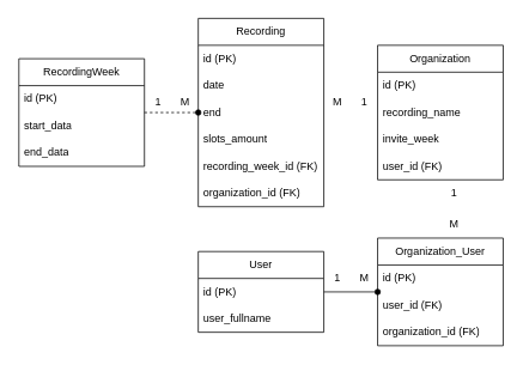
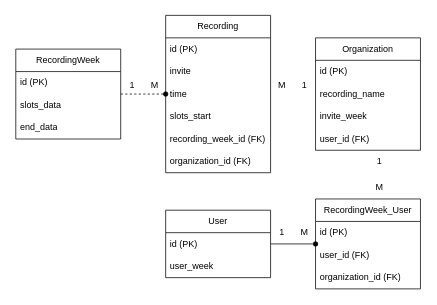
  <mxCell id="0" />
  <mxCell id="1" parent="0" />
  <mxCell id="2" value="" style="edgeStyle=orthogonalEdgeStyle;rounded=0;orthogonalLoop=1;jettySize=auto;html=1;endArrow=oval;endFill=1;dashed=1;" edge="1" parent="1" source="3" target="10"><mxGeometry relative="1" as="geometry" /></mxCell>
  <mxCell id="3" value="RecordingWeek" style="swimlane;fontStyle=0;childLayout=stackLayout;horizontal=1;startSize=30;horizontalStack=0;resizeParent=1;resizeParentMax=0;resizeLast=0;collapsible=1;marginBottom=0;whiteSpace=wrap;html=1;" vertex="1" parent="1"><mxGeometry x="20" y="65" width="140" height="120" as="geometry" /></mxCell>
  <mxCell id="4" value="id (PK)" style="text;strokeColor=none;fillColor=none;align=left;verticalAlign=middle;spacingLeft=4;spacingRight=4;overflow=hidden;points=[[0,0.5],[1,0.5]];portConstraint=eastwest;rotatable=0;whiteSpace=wrap;html=1;" vertex="1" parent="3"><mxGeometry y="30" width="140" height="30" as="geometry" /></mxCell>
- <mxCell id="5" value="start_data" style="text;strokeColor=none;fillColor=none;align=left;verticalAlign=middle;spacingLeft=4;spacingRight=4;overflow=hidden;points=[[0,0.5],[1,0.5]];portConstraint=eastwest;rotatable=0;whiteSpace=wrap;html=1;" vertex="1" parent="3"><mxGeometry y="60" width="140" height="30" as="geometry" /></mxCell>
+ <mxCell id="5" value="slots_data" style="text;strokeColor=none;fillColor=none;align=left;verticalAlign=middle;spacingLeft=4;spacingRight=4;overflow=hidden;points=[[0,0.5],[1,0.5]];portConstraint=eastwest;rotatable=0;whiteSpace=wrap;html=1;" vertex="1" parent="3"><mxGeometry y="60" width="140" height="30" as="geometry" /></mxCell>
  <mxCell id="6" value="end_data" style="text;strokeColor=none;fillColor=none;align=left;verticalAlign=middle;spacingLeft=4;spacingRight=4;overflow=hidden;points=[[0,0.5],[1,0.5]];portConstraint=eastwest;rotatable=0;whiteSpace=wrap;html=1;" vertex="1" parent="3"><mxGeometry y="90" width="140" height="30" as="geometry" /></mxCell>
  <mxCell id="7" value="Recording" style="swimlane;fontStyle=0;childLayout=stackLayout;horizontal=1;startSize=30;horizontalStack=0;resizeParent=1;resizeParentMax=0;resizeLast=0;collapsible=1;marginBottom=0;whiteSpace=wrap;html=1;" vertex="1" parent="1"><mxGeometry x="220" y="20" width="140" height="210" as="geometry" /></mxCell>
  <mxCell id="8" value="id (PK)" style="text;strokeColor=none;fillColor=none;align=left;verticalAlign=middle;spacingLeft=4;spacingRight=4;overflow=hidden;points=[[0,0.5],[1,0.5]];portConstraint=eastwest;rotatable=0;whiteSpace=wrap;html=1;" vertex="1" parent="7"><mxGeometry y="30" width="140" height="30" as="geometry" /></mxCell>
- <mxCell id="9" value="date" style="text;strokeColor=none;fillColor=none;align=left;verticalAlign=middle;spacingLeft=4;spacingRight=4;overflow=hidden;points=[[0,0.5],[1,0.5]];portConstraint=eastwest;rotatable=0;whiteSpace=wrap;html=1;" vertex="1" parent="7"><mxGeometry y="60" width="140" height="30" as="geometry" /></mxCell>
- <mxCell id="10" value="end" style="text;strokeColor=none;fillColor=none;align=left;verticalAlign=middle;spacingLeft=4;spacingRight=4;overflow=hidden;points=[[0,0.5],[1,0.5]];portConstraint=eastwest;rotatable=0;whiteSpace=wrap;html=1;" vertex="1" parent="7"><mxGeometry y="90" width="140" height="30" as="geometry" /></mxCell>
- <mxCell id="11" value="slots_amount" style="text;strokeColor=none;fillColor=none;align=left;verticalAlign=middle;spacingLeft=4;spacingRight=4;overflow=hidden;points=[[0,0.5],[1,0.5]];portConstraint=eastwest;rotatable=0;whiteSpace=wrap;html=1;" vertex="1" parent="7"><mxGeometry y="120" width="140" height="30" as="geometry" /></mxCell>
+ <mxCell id="9" value="invite" style="text;strokeColor=none;fillColor=none;align=left;verticalAlign=middle;spacingLeft=4;spacingRight=4;overflow=hidden;points=[[0,0.5],[1,0.5]];portConstraint=eastwest;rotatable=0;whiteSpace=wrap;html=1;" vertex="1" parent="7"><mxGeometry y="60" width="140" height="30" as="geometry" /></mxCell>
+ <mxCell id="10" value="time" style="text;strokeColor=none;fillColor=none;align=left;verticalAlign=middle;spacingLeft=4;spacingRight=4;overflow=hidden;points=[[0,0.5],[1,0.5]];portConstraint=eastwest;rotatable=0;whiteSpace=wrap;html=1;" vertex="1" parent="7"><mxGeometry y="90" width="140" height="30" as="geometry" /></mxCell>
+ <mxCell id="11" value="slots_start" style="text;strokeColor=none;fillColor=none;align=left;verticalAlign=middle;spacingLeft=4;spacingRight=4;overflow=hidden;points=[[0,0.5],[1,0.5]];portConstraint=eastwest;rotatable=0;whiteSpace=wrap;html=1;" vertex="1" parent="7"><mxGeometry y="120" width="140" height="30" as="geometry" /></mxCell>
  <mxCell id="12" value="recording_week_id (FK)" style="text;strokeColor=none;fillColor=none;align=left;verticalAlign=middle;spacingLeft=4;spacingRight=4;overflow=hidden;points=[[0,0.5],[1,0.5]];portConstraint=eastwest;rotatable=0;whiteSpace=wrap;html=1;" vertex="1" parent="7"><mxGeometry y="150" width="140" height="30" as="geometry" /></mxCell>
  <mxCell id="13" value="organization_id (FK)" style="text;strokeColor=none;fillColor=none;align=left;verticalAlign=middle;spacingLeft=4;spacingRight=4;overflow=hidden;points=[[0,0.5],[1,0.5]];portConstraint=eastwest;rotatable=0;whiteSpace=wrap;html=1;" vertex="1" parent="7"><mxGeometry y="180" width="140" height="30" as="geometry" /></mxCell>
  <mxCell id="14" value="Organization" style="swimlane;fontStyle=0;childLayout=stackLayout;horizontal=1;startSize=30;horizontalStack=0;resizeParent=1;resizeParentMax=0;resizeLast=0;collapsible=1;marginBottom=0;whiteSpace=wrap;html=1;" vertex="1" parent="1"><mxGeometry x="420" y="50" width="140" height="150" as="geometry" /></mxCell>
  <mxCell id="15" value="id (PK)" style="text;strokeColor=none;fillColor=none;align=left;verticalAlign=middle;spacingLeft=4;spacingRight=4;overflow=hidden;points=[[0,0.5],[1,0.5]];portConstraint=eastwest;rotatable=0;whiteSpace=wrap;html=1;" vertex="1" parent="14"><mxGeometry y="30" width="140" height="30" as="geometry" /></mxCell>
  <mxCell id="16" value="recording_name" style="text;strokeColor=none;fillColor=none;align=left;verticalAlign=middle;spacingLeft=4;spacingRight=4;overflow=hidden;points=[[0,0.5],[1,0.5]];portConstraint=eastwest;rotatable=0;whiteSpace=wrap;html=1;" vertex="1" parent="14"><mxGeometry y="60" width="140" height="30" as="geometry" /></mxCell>
  <mxCell id="17" value="invite_week" style="text;strokeColor=none;fillColor=none;align=left;verticalAlign=middle;spacingLeft=4;spacingRight=4;overflow=hidden;points=[[0,0.5],[1,0.5]];portConstraint=eastwest;rotatable=0;whiteSpace=wrap;html=1;" vertex="1" parent="14"><mxGeometry y="90" width="140" height="30" as="geometry" /></mxCell>
  <mxCell id="18" value="user_id (FK)" style="text;strokeColor=none;fillColor=none;align=left;verticalAlign=middle;spacingLeft=4;spacingRight=4;overflow=hidden;points=[[0,0.5],[1,0.5]];portConstraint=eastwest;rotatable=0;whiteSpace=wrap;html=1;" vertex="1" parent="14"><mxGeometry y="120" width="140" height="30" as="geometry" /></mxCell>
  <mxCell id="19" value="User" style="swimlane;fontStyle=0;childLayout=stackLayout;horizontal=1;startSize=30;horizontalStack=0;resizeParent=1;resizeParentMax=0;resizeLast=0;collapsible=1;marginBottom=0;whiteSpace=wrap;html=1;" vertex="1" parent="1"><mxGeometry x="220" y="280" width="140" height="90" as="geometry" /></mxCell>
  <mxCell id="20" value="id (PK)" style="text;strokeColor=none;fillColor=none;align=left;verticalAlign=middle;spacingLeft=4;spacingRight=4;overflow=hidden;points=[[0,0.5],[1,0.5]];portConstraint=eastwest;rotatable=0;whiteSpace=wrap;html=1;" vertex="1" parent="19"><mxGeometry y="30" width="140" height="30" as="geometry" /></mxCell>
- <mxCell id="21" value="user_fullname" style="text;strokeColor=none;fillColor=none;align=left;verticalAlign=middle;spacingLeft=4;spacingRight=4;overflow=hidden;points=[[0,0.5],[1,0.5]];portConstraint=eastwest;rotatable=0;whiteSpace=wrap;html=1;" vertex="1" parent="19"><mxGeometry y="60" width="140" height="30" as="geometry" /></mxCell>
- <mxCell id="22" value="Organization_User" style="swimlane;fontStyle=0;childLayout=stackLayout;horizontal=1;startSize=30;horizontalStack=0;resizeParent=1;resizeParentMax=0;resizeLast=0;collapsible=1;marginBottom=0;whiteSpace=wrap;html=1;" vertex="1" parent="1"><mxGeometry x="420" y="265" width="140" height="120" as="geometry" /></mxCell>
+ <mxCell id="21" value="user_week" style="text;strokeColor=none;fillColor=none;align=left;verticalAlign=middle;spacingLeft=4;spacingRight=4;overflow=hidden;points=[[0,0.5],[1,0.5]];portConstraint=eastwest;rotatable=0;whiteSpace=wrap;html=1;" vertex="1" parent="19"><mxGeometry y="60" width="140" height="30" as="geometry" /></mxCell>
+ <mxCell id="22" value="RecordingWeek_User" style="swimlane;fontStyle=0;childLayout=stackLayout;horizontal=1;startSize=30;horizontalStack=0;resizeParent=1;resizeParentMax=0;resizeLast=0;collapsible=1;marginBottom=0;whiteSpace=wrap;html=1;" vertex="1" parent="1"><mxGeometry x="420" y="265" width="140" height="120" as="geometry" /></mxCell>
  <mxCell id="23" value="id (PK)" style="text;strokeColor=none;fillColor=none;align=left;verticalAlign=middle;spacingLeft=4;spacingRight=4;overflow=hidden;points=[[0,0.5],[1,0.5]];portConstraint=eastwest;rotatable=0;whiteSpace=wrap;html=1;" vertex="1" parent="22"><mxGeometry y="30" width="140" height="30" as="geometry" /></mxCell>
  <mxCell id="24" value="user_id (FK)" style="text;strokeColor=none;fillColor=none;align=left;verticalAlign=middle;spacingLeft=4;spacingRight=4;overflow=hidden;points=[[0,0.5],[1,0.5]];portConstraint=eastwest;rotatable=0;whiteSpace=wrap;html=1;" vertex="1" parent="22"><mxGeometry y="60" width="140" height="30" as="geometry" /></mxCell>
  <mxCell id="25" value="organization_id (FK)" style="text;strokeColor=none;fillColor=none;align=left;verticalAlign=middle;spacingLeft=4;spacingRight=4;overflow=hidden;points=[[0,0.5],[1,0.5]];portConstraint=eastwest;rotatable=0;whiteSpace=wrap;html=1;" vertex="1" parent="22"><mxGeometry y="90" width="140" height="30" as="geometry" /></mxCell>
  <mxCell id="26" value="1" style="text;html=1;align=center;verticalAlign=middle;resizable=0;points=[];autosize=1;strokeColor=none;fillColor=none;" vertex="1" parent="1"><mxGeometry x="160" y="98" width="30" height="30" as="geometry" /></mxCell>
  <mxCell id="27" value="1" style="text;html=1;align=center;verticalAlign=middle;resizable=0;points=[];autosize=1;strokeColor=none;fillColor=none;" vertex="1" parent="1"><mxGeometry x="390" y="98" width="30" height="30" as="geometry" /></mxCell>
  <mxCell id="28" value="1" style="text;html=1;align=center;verticalAlign=middle;resizable=0;points=[];autosize=1;strokeColor=none;fillColor=none;" vertex="1" parent="1"><mxGeometry x="360" y="295" width="30" height="30" as="geometry" /></mxCell>
  <mxCell id="29" style="edgeStyle=orthogonalEdgeStyle;rounded=0;orthogonalLoop=1;jettySize=auto;html=1;endArrow=oval;endFill=1;" edge="1" parent="1" source="20" target="22"><mxGeometry relative="1" as="geometry" /></mxCell>
  <mxCell id="30" value="1" style="text;html=1;align=center;verticalAlign=middle;resizable=0;points=[];autosize=1;strokeColor=none;fillColor=none;" vertex="1" parent="1"><mxGeometry x="490" y="200" width="30" height="30" as="geometry" /></mxCell>
  <mxCell id="31" value="M" style="text;html=1;align=center;verticalAlign=middle;resizable=0;points=[];autosize=1;strokeColor=none;fillColor=none;" vertex="1" parent="1"><mxGeometry x="490" y="235" width="30" height="30" as="geometry" /></mxCell>
  <mxCell id="32" value="M" style="text;html=1;align=center;verticalAlign=middle;resizable=0;points=[];autosize=1;strokeColor=none;fillColor=none;" vertex="1" parent="1"><mxGeometry x="390" y="295" width="30" height="30" as="geometry" /></mxCell>
  <mxCell id="33" value="M" style="text;html=1;align=center;verticalAlign=middle;resizable=0;points=[];autosize=1;strokeColor=none;fillColor=none;" vertex="1" parent="1"><mxGeometry x="360" y="98" width="30" height="30" as="geometry" /></mxCell>
  <mxCell id="34" value="M" style="text;html=1;align=center;verticalAlign=middle;resizable=0;points=[];autosize=1;strokeColor=none;fillColor=none;" vertex="1" parent="1"><mxGeometry x="190" y="98" width="30" height="30" as="geometry" /></mxCell>
